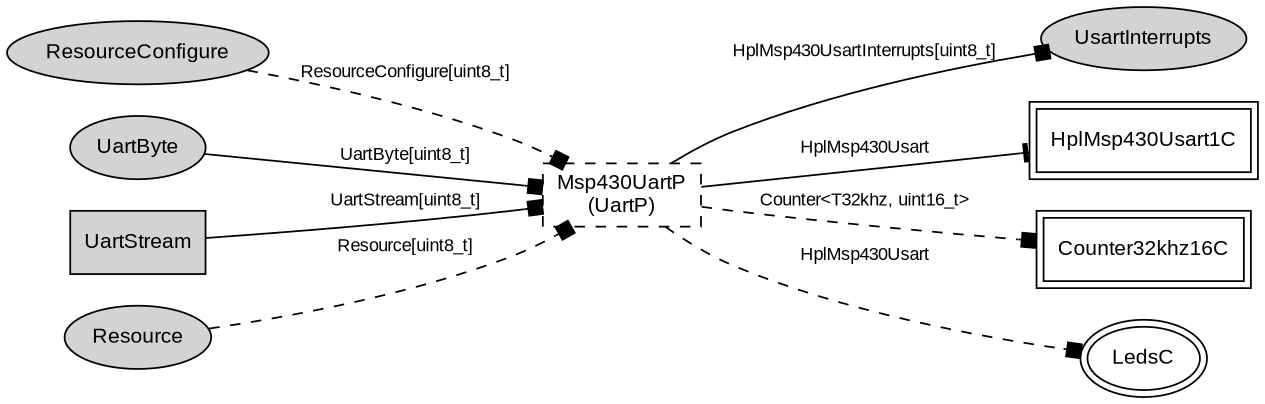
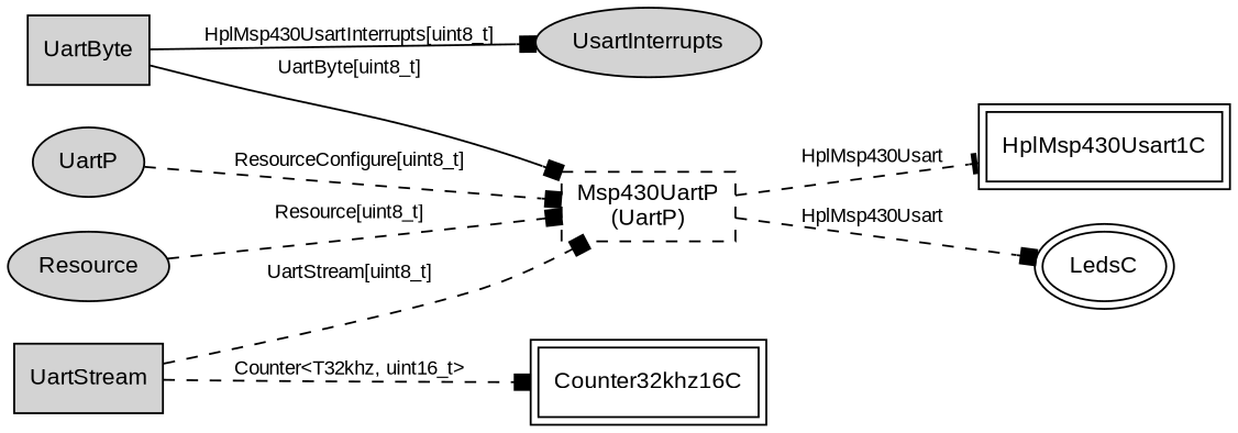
  digraph {
    fontname="Liberation Sans"
    rankdir=LR
    node [fontname="Liberation Sans" fontsize=12 shape=ellipse style=filled]
    edge [arrowhead=box fontname="Liberation Sans" fontsize=10 style=dashed]
-   n1 [label=ResourceConfigure]
+   n1 [label=UartP]
    n2 [label="Msp430UartP\n(UartP)" shape=box style=dashed]
    n3 [label=UsartInterrupts]
    HplMsp430Usart1C [peripheries=2 shape=box style=""]
    Counter32khz16C [peripheries=2 shape=box style=""]
    LedsC [peripheries=2 style=""]
-   n7 [label=UartByte]
+   n7 [label=UartByte shape=box]
    n8 [label=UartStream shape=box]
    n9 [label=Resource]
    n1 -> n2 [label="ResourceConfigure[uint8_t]"]
-   n2 -> n3 [label="HplMsp430UsartInterrupts[uint8_t]" style=solid]
-   n2 -> HplMsp430Usart1C [arrowhead=tee label=HplMsp430Usart style=solid]
-   n2 -> Counter32khz16C [label="Counter<T32khz, uint16_t>"]
+   n7 -> n3 [label="HplMsp430UsartInterrupts[uint8_t]" style=solid]
+   n2 -> HplMsp430Usart1C [arrowhead=tee label=HplMsp430Usart]
+   n8 -> Counter32khz16C [label="Counter<T32khz, uint16_t>"]
    n2 -> LedsC [label=HplMsp430Usart]
    n7 -> n2 [label="UartByte[uint8_t]" style=solid]
-   n8 -> n2 [label="UartStream[uint8_t]" style=solid]
+   n8 -> n2 [label="UartStream[uint8_t]"]
    n9 -> n2 [label="Resource[uint8_t]"]
  }
